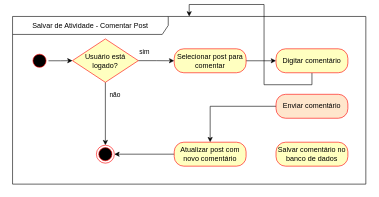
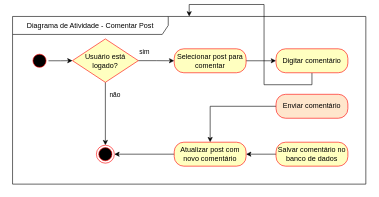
  <mxCell id="0" />
  <mxCell id="1" parent="0" />
- <mxCell id="2" value="Salvar de Atividade - Comentar Post" style="shape=umlFrame;whiteSpace=wrap;html=1;pointerEvents=0;width=260;height=30;" parent="1" vertex="1"><mxGeometry x="20" y="20" width="590" height="280" as="geometry" /></mxCell>
+ <mxCell id="2" value="Diagrama de Atividade - Comentar Post" style="shape=umlFrame;whiteSpace=wrap;html=1;pointerEvents=0;width=260;height=30;" parent="1" vertex="1"><mxGeometry x="20" y="20" width="590" height="280" as="geometry" /></mxCell>
  <mxCell id="3" value="" style="edgeStyle=orthogonalEdgeStyle;rounded=0;orthogonalLoop=1;jettySize=auto;html=1;" parent="1" source="4" target="9" edge="1"><mxGeometry relative="1" as="geometry" /></mxCell>
  <mxCell id="4" value="" style="ellipse;html=1;shape=startState;fillColor=#000000;strokeColor=#ff0000;" parent="1" vertex="1"><mxGeometry x="50" y="79" width="30" height="30" as="geometry" /></mxCell>
  <mxCell id="5" style="edgeStyle=orthogonalEdgeStyle;rounded=0;orthogonalLoop=1;jettySize=auto;html=1;" parent="1" source="9" target="18" edge="1"><mxGeometry relative="1" as="geometry" /></mxCell>
  <mxCell id="6" value="não" style="edgeLabel;html=1;align=center;verticalAlign=middle;resizable=0;points=[];" parent="5" vertex="1" connectable="0"><mxGeometry x="-0.472" y="1" relative="1" as="geometry"><mxPoint x="14" y="-8" as="offset" /></mxGeometry></mxCell>
  <mxCell id="7" value="" style="edgeStyle=orthogonalEdgeStyle;rounded=0;orthogonalLoop=1;jettySize=auto;html=1;" parent="1" source="9" target="11" edge="1"><mxGeometry relative="1" as="geometry" /></mxCell>
  <mxCell id="8" value="sim" style="edgeLabel;html=1;align=center;verticalAlign=middle;resizable=0;points=[];" parent="7" vertex="1" connectable="0"><mxGeometry x="-0.68" y="-1" relative="1" as="geometry"><mxPoint y="-16" as="offset" /></mxGeometry></mxCell>
  <mxCell id="9" value="Usuário está logado?" style="rhombus;whiteSpace=wrap;html=1;fontColor=#000000;fillColor=#ffffc0;strokeColor=#ff0000;" parent="1" vertex="1"><mxGeometry x="120" y="57.5" width="110" height="72.5" as="geometry" /></mxCell>
  <mxCell id="10" value="" style="edgeStyle=orthogonalEdgeStyle;rounded=0;orthogonalLoop=1;jettySize=auto;html=1;" edge="1" parent="1" source="11" target="13"><mxGeometry relative="1" as="geometry" /></mxCell>
  <mxCell id="11" value="Selecionar post para comentar" style="rounded=1;whiteSpace=wrap;html=1;arcSize=40;fontColor=#000000;fillColor=#ffffc0;strokeColor=#ff0000;" parent="1" vertex="1"><mxGeometry x="290" y="74" width="120" height="40" as="geometry" /></mxCell>
  <mxCell id="12" value="" style="edgeStyle=orthogonalEdgeStyle;rounded=0;orthogonalLoop=1;jettySize=auto;html=1;" edge="1" parent="1" source="13" target="2"><mxGeometry relative="1" as="geometry" /></mxCell>
  <mxCell id="13" value="Digitar comentário" style="rounded=1;whiteSpace=wrap;html=1;arcSize=40;fontColor=#000000;fillColor=#ffffc0;strokeColor=#ff0000;" parent="1" vertex="1"><mxGeometry x="460" y="74" width="120" height="40" as="geometry" /></mxCell>
  <mxCell id="14" value="" style="edgeStyle=orthogonalEdgeStyle;rounded=0;orthogonalLoop=1;jettySize=auto;html=1;" edge="1" parent="1" source="15" target="20"><mxGeometry relative="1" as="geometry" /></mxCell>
  <mxCell id="15" value="Enviar comentário" style="rounded=1;whiteSpace=wrap;html=1;arcSize=40;fontColor=#000000;fillColor=#ffe6cc;strokeColor=#ff0000;" parent="1" vertex="1"><mxGeometry x="460" y="150" width="120" height="40" as="geometry" /></mxCell>
+ <mxCell id="16" value="" style="edgeStyle=orthogonalEdgeStyle;rounded=0;orthogonalLoop=1;jettySize=auto;html=1;" edge="1" parent="1" source="17" target="20"><mxGeometry relative="1" as="geometry" /></mxCell>
  <mxCell id="17" value="Salvar comentário no banco de dados" style="rounded=1;whiteSpace=wrap;html=1;arcSize=40;fontColor=#000000;fillColor=#ffffc0;strokeColor=#ff0000;" parent="1" vertex="1"><mxGeometry x="460" y="230" width="120" height="40" as="geometry" /></mxCell>
  <mxCell id="18" value="" style="ellipse;html=1;shape=endState;fillColor=#000000;strokeColor=#ff0000;" parent="1" vertex="1"><mxGeometry x="160" y="235" width="30" height="30" as="geometry" /></mxCell>
  <mxCell id="19" value="" style="edgeStyle=orthogonalEdgeStyle;rounded=0;orthogonalLoop=1;jettySize=auto;html=1;" edge="1" parent="1" source="20" target="18"><mxGeometry relative="1" as="geometry" /></mxCell>
  <mxCell id="20" value="Atualizar post com novo comentário" style="rounded=1;whiteSpace=wrap;html=1;arcSize=40;fontColor=#000000;fillColor=#ffffc0;strokeColor=#ff0000;" vertex="1" parent="1"><mxGeometry x="290" y="230" width="120" height="40" as="geometry" /></mxCell>
